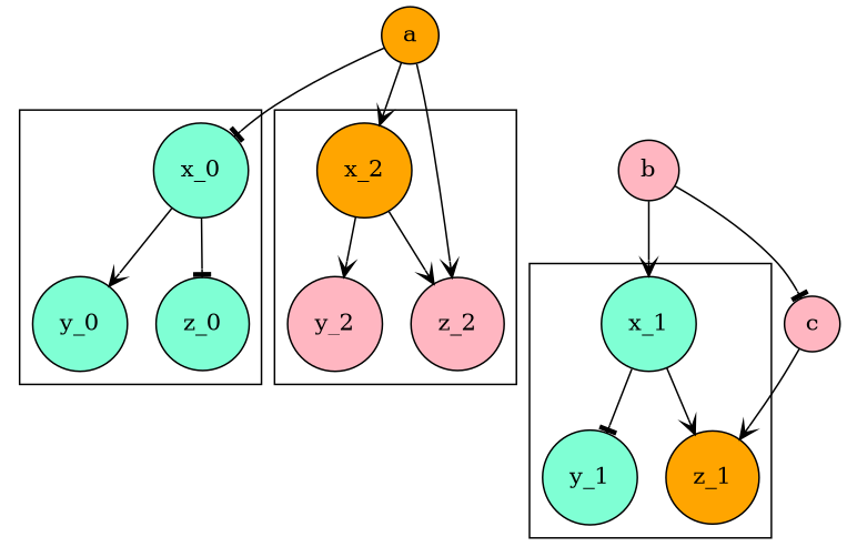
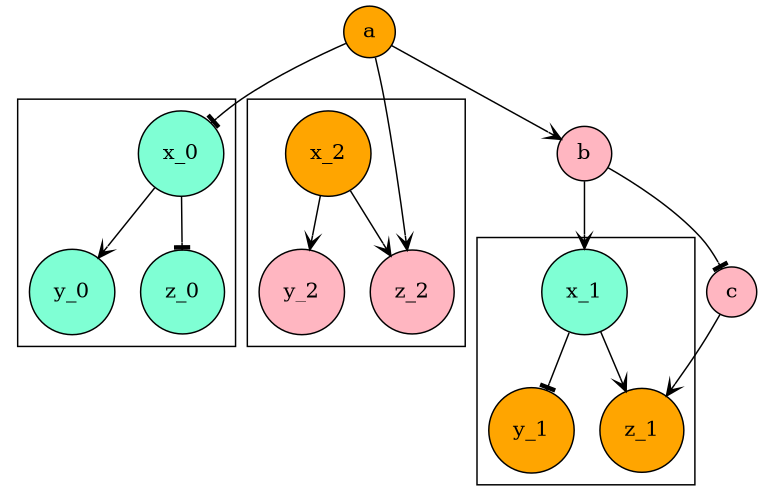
  digraph {
    d2tdocpreamble="\usetikzlibrary{patterns}"
    style="rounded corners, shade"
    node [fillcolor=aquamarine shape=circle style="fill=blue, semitransparent,filled"]
    edge [arrowhead=vee]
    x_0 [width=0.4]
    y_0 [width=0.4]
    z_0 [width=0.4]
    x_1 [style="fill=red!20,filled" width=0.4]
-   y_1 [style="fill=red!20,filled" width=0.4]
+   y_1 [fillcolor=orange style="fill=red!20,filled" width=0.4]
    z_1 [fillcolor=orange style="fill=red!20,filled" width=0.4]
    x_2 [fillcolor=orange style=filled width=0.4]
    y_2 [fillcolor=lightpink style=filled width=0.4]
    z_2 [fillcolor=lightpink style=filled width=0.4]
    a [fillcolor=orange style="fill=blue!40,filled" width=0.4]
    b [fillcolor=lightpink style="fill=blue!40,filled" width=0.4]
    c [fillcolor=lightpink style="fill=blue!40,filled" width=0.4]
    subgraph cluster_1 {
      style="pattern color=red, pattern=bricks, rounded corners"
      x_0
      y_0
      z_0
    }
    subgraph cluster_2 {
      style="snake=snake, fill=green!20"
      x_1
      y_1
      z_1
    }
    subgraph cluster_3 {
      x_2
      y_2
      z_2
    }
    x_0 -> y_0
    x_0 -> z_0 [arrowhead=tee]
    x_1 -> y_1 [arrowhead=tee style="->>"]
    x_1 -> z_1 [style="->>"]
    x_2 -> y_2
    x_2 -> z_2
    a -> x_0 [arrowhead=tee]
    a -> z_2
-   a -> x_2
+   a -> b
    b -> x_1
    b -> c [arrowhead=tee]
    c -> z_1
  }
